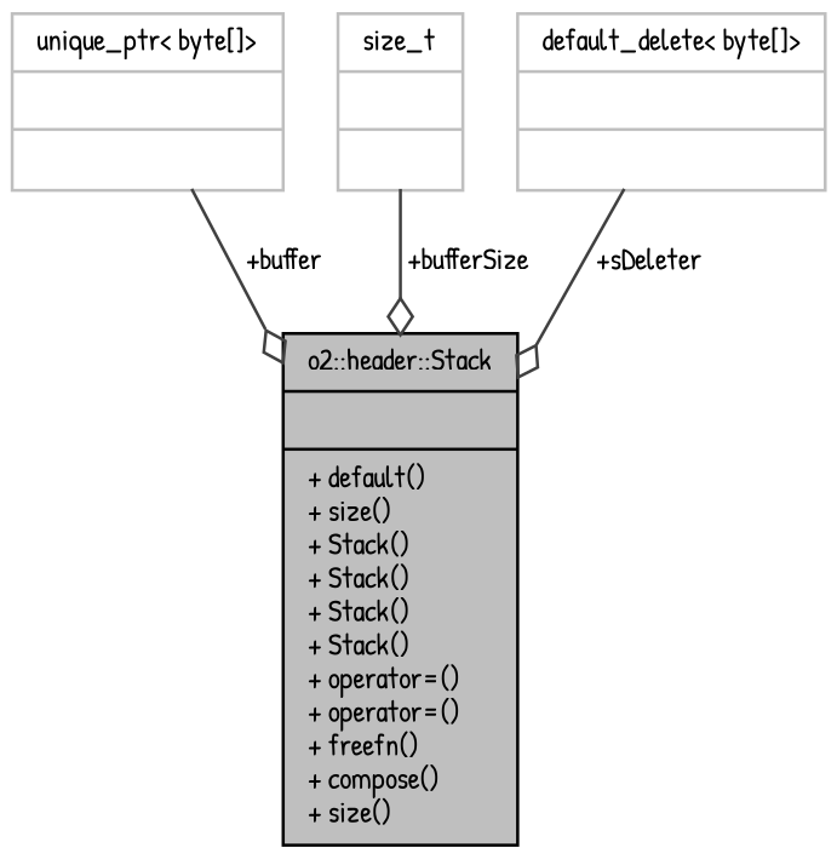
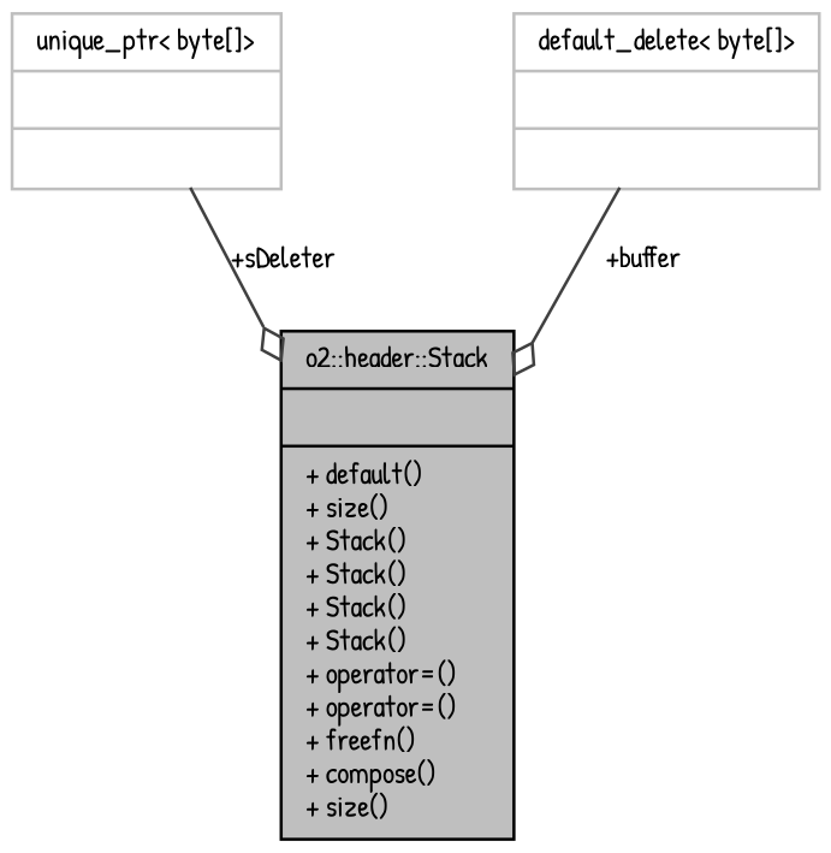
  digraph {
    fontname="Patrick Hand"
    node [color=grey75 fontname="Patrick Hand" fontsize=10 shape=record]
    edge [arrowhead=odiamond color=grey25 fontname="Patrick Hand" fontsize=10 labelfontname=Helvetica labelfontsize=10 style=solid]
    n1 [color=black fillcolor=grey75 fontcolor=black height=0.2 label="{o2::header::Stack\n||+ default()\l+ size()\l+ Stack()\l+ Stack()\l+ Stack()\l+ Stack()\l+ operator=()\l+ operator=()\l+ freefn()\l+ compose()\l+ size()\l}" style=filled width=0.4]
    n2 [height=0.2 label="{unique_ptr\< byte[]\>\n||}" width=0.4]
-   n3 [height=0.2 label="{size_t\n||}" width=0.4]
    n4 [height=0.2 label="{default_delete\< byte[]\>\n||}" width=0.4]
-   n2 -> n1 [label=" +buffer"]
-   n3 -> n1 [label=" +bufferSize"]
-   n4 -> n1 [label=" +sDeleter"]
+   n2 -> n1 [label=" +sDeleter"]
+   n4 -> n1 [label=" +buffer"]
  }
